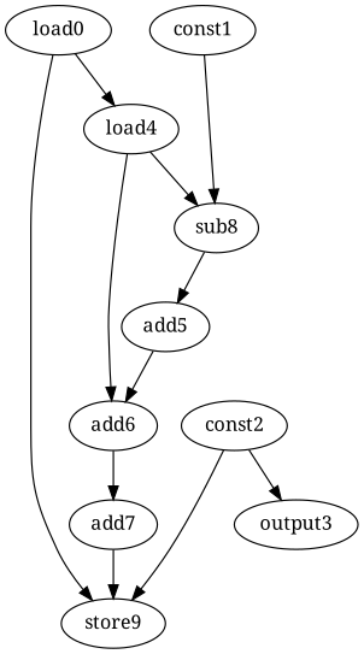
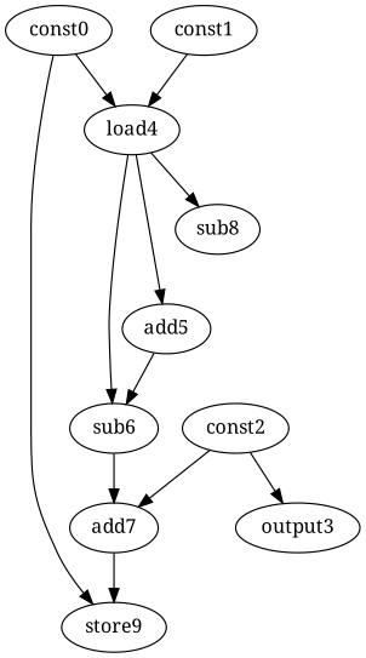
  digraph {
    fontname="Noto Serif"
    node [fontname="Noto Serif" opcode=const]
    edge [fontname="Noto Serif" operand=0]
    load4 [opcode=load]
-   const0 [label=load0]
+   const0
    store9 [opcode=store]
    add5 [opcode=add]
-   sub6 [opcode=sub label=add6]
+   sub6 [opcode=sub]
    sub8 [opcode=sub]
    const1
    add7 [opcode=add]
    output3 [opcode=output]
    const2
-   sub8 -> add5 [operand=1]
+   load4 -> add5 [operand=1]
    load4 -> sub6
    load4 -> sub8 [operand=1]
    const0 -> load4
    const0 -> store9 [operand=1]
    add5 -> sub6 [operand=1]
    sub6 -> add7 [operand=1]
-   const1 -> sub8
+   const1 -> load4
    add7 -> store9
-   const2 -> store9
+   const2 -> add7
    const2 -> output3
  }
